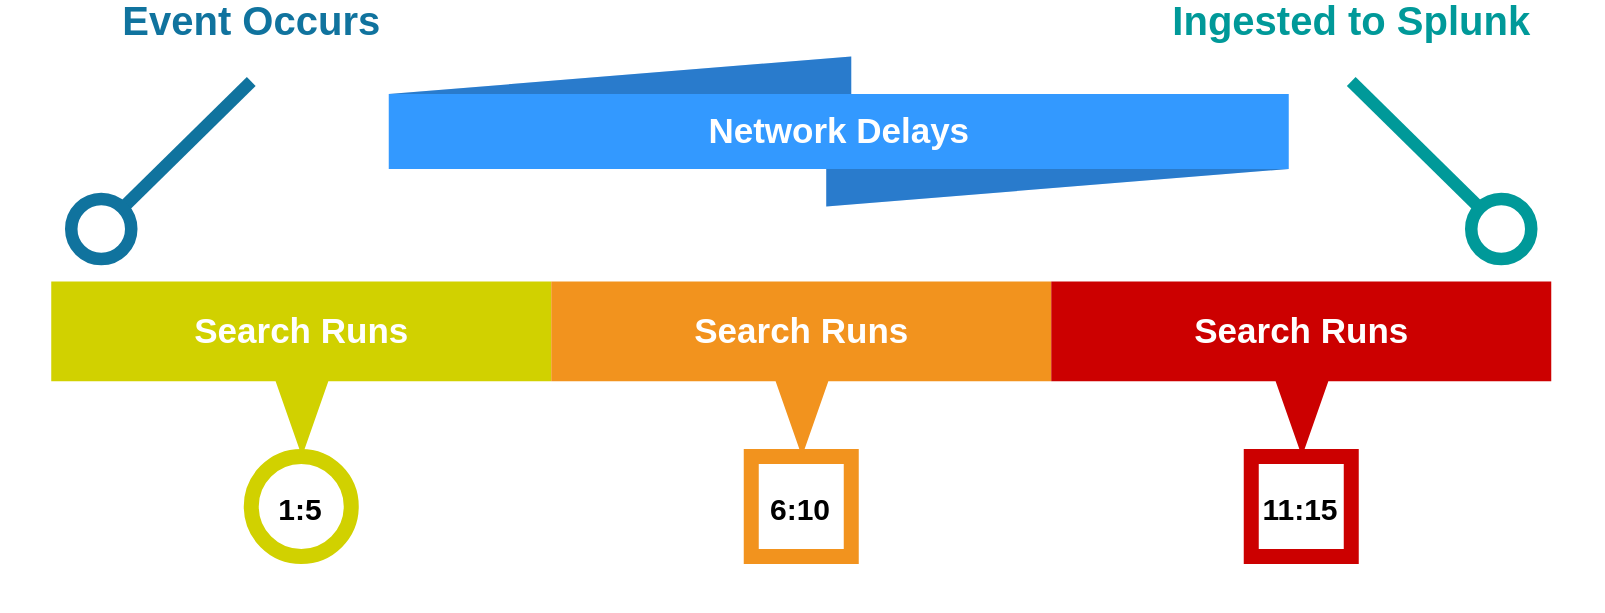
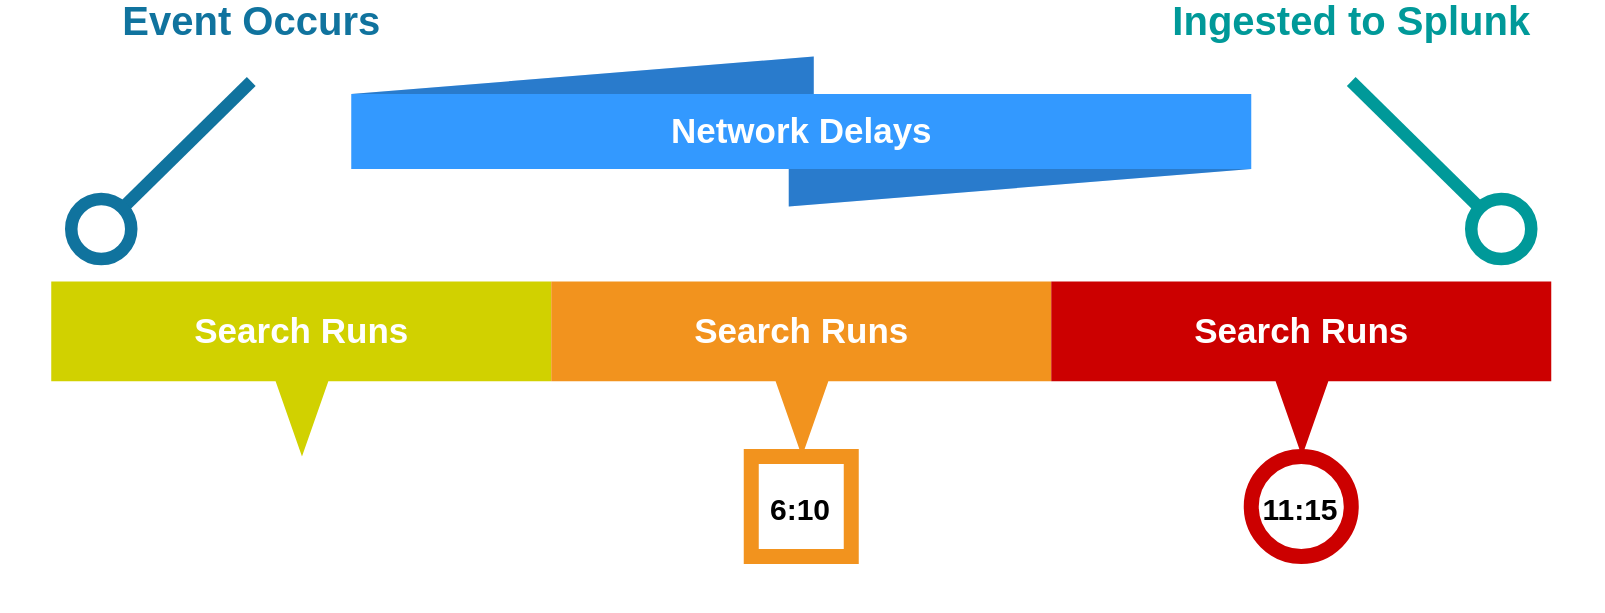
  <mxCell id="0" />
  <mxCell id="1" parent="0" />
  <mxCell id="2" value="Search Runs" style="html=1;shape=mxgraph.infographic.barCallout;dx=100.29;dy=30.14;fillColor=#D1D100;strokeColor=none;align=center;verticalAlign=top;fontColor=#ffffff;fontSize=14;fontStyle=1;shadow=0;spacingTop=5;" vertex="1" parent="1"><mxGeometry x="20" y="110" width="200" height="70" as="geometry" /></mxCell>
- <mxCell id="3" value="&lt;font style=&quot;font-size: 12px&quot;&gt;1:5&lt;/font&gt;" style="ellipse;whiteSpace=wrap;html=1;aspect=fixed;shadow=0;strokeColor=#D1D100;strokeWidth=6;fontSize=16;align=center;fontStyle=1" vertex="1" parent="1"><mxGeometry x="100" y="180" width="40" height="40" as="geometry" /></mxCell>
  <mxCell id="4" value="Search Runs" style="html=1;shape=mxgraph.infographic.barCallout;dx=100.29;dy=30.14;fillColor=#F2931E;strokeColor=none;align=center;verticalAlign=top;fontColor=#ffffff;fontSize=14;fontStyle=1;shadow=0;spacingTop=5;" vertex="1" parent="1"><mxGeometry x="220" y="110" width="200" height="70" as="geometry" /></mxCell>
  <mxCell id="5" value="&lt;font style=&quot;font-size: 12px&quot;&gt;6:10&lt;/font&gt;" style="whiteSpace=wrap;html=1;aspect=fixed;shadow=0;strokeColor=#F2931E;strokeWidth=6;fontSize=16;align=center;fontStyle=1;rounded=0;" vertex="1" parent="1"><mxGeometry x="300" y="180" width="40" height="40" as="geometry" /></mxCell>
  <mxCell id="6" value="Search Runs" style="html=1;shape=mxgraph.infographic.barCallout;dx=100.29;dy=30.14;fillColor=#CC0000;strokeColor=none;align=center;verticalAlign=top;fontColor=#ffffff;fontSize=14;fontStyle=1;shadow=0;spacingTop=5;" vertex="1" parent="1"><mxGeometry x="420" y="110" width="200" height="70" as="geometry" /></mxCell>
- <mxCell id="7" value="&lt;font style=&quot;font-size: 12px&quot;&gt;11:15&lt;/font&gt;" style="whiteSpace=wrap;html=1;aspect=fixed;shadow=0;strokeColor=#CC0000;strokeWidth=6;fontSize=16;align=center;fontStyle=1;rounded=0;" vertex="1" parent="1"><mxGeometry x="500" y="180" width="40" height="40" as="geometry" /></mxCell>
+ <mxCell id="7" value="&lt;font style=&quot;font-size: 12px&quot;&gt;11:15&lt;/font&gt;" style="ellipse;whiteSpace=wrap;html=1;aspect=fixed;shadow=0;strokeColor=#CC0000;strokeWidth=6;fontSize=16;align=center;fontStyle=1" vertex="1" parent="1"><mxGeometry x="500" y="180" width="40" height="40" as="geometry" /></mxCell>
  <mxCell id="8" value="Event Occurs" style="endArrow=oval;html=1;fontSize=16;fontColor=#10739E;endFill=0;endSize=24;strokeWidth=5;labelBackgroundColor=none;verticalAlign=top;fontStyle=1;strokeColor=#10739E;rounded=0;labelBorderColor=none;sketch=0;shadow=0;" edge="1" parent="1"><mxGeometry x="-1" y="-40" relative="1" as="geometry"><mxPoint x="100" y="30" as="sourcePoint" /><mxPoint x="40" y="89" as="targetPoint" /><mxPoint x="28" y="-11" as="offset" /></mxGeometry></mxCell>
  <mxCell id="9" value="Ingested to Splunk" style="endArrow=oval;html=1;fontSize=16;fontColor=#009999;endFill=0;endSize=24;strokeWidth=5;labelBackgroundColor=none;verticalAlign=top;fontStyle=1;strokeColor=#009999;rounded=0;labelBorderColor=none;sketch=0;shadow=0;" edge="1" parent="1"><mxGeometry x="-1" y="40" relative="1" as="geometry"><mxPoint x="540" y="30" as="sourcePoint" /><mxPoint x="600" y="89" as="targetPoint" /><mxPoint x="-28" y="-11" as="offset" /></mxGeometry></mxCell>
- <mxCell id="10" value="Network Delays" style="html=1;shape=mxgraph.infographic.ribbonRolled;dx=185;dy=15;fillColor=#3399FF;strokeColor=none;align=center;verticalAlign=middle;fontColor=#ffffff;fontSize=14;fontStyle=1;" vertex="1" parent="1"><mxGeometry x="155" y="20" width="360" height="60" as="geometry" /></mxCell>
+ <mxCell id="10" value="Network Delays" style="html=1;shape=mxgraph.infographic.ribbonRolled;dx=185;dy=15;fillColor=#3399FF;strokeColor=none;align=center;verticalAlign=middle;fontColor=#ffffff;fontSize=14;fontStyle=1;" vertex="1" parent="1"><mxGeometry x="140" y="20" width="360" height="60" as="geometry" /></mxCell>
